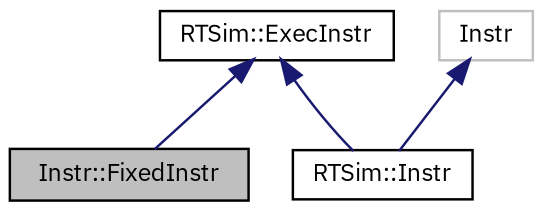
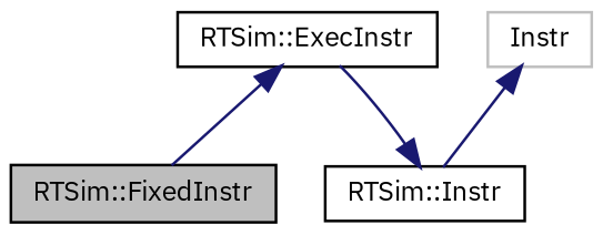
  digraph {
    fontname="IBM Plex Sans"
    node [color=black fillcolor=white fontname="IBM Plex Sans" fontsize=10 shape=record style=filled]
    edge [color=midnightblue dir=back fontname="IBM Plex Sans" fontsize=10 labelfontname=Helvetica labelfontsize=10 style=solid]
-   n1 [fillcolor=grey75 fontcolor=black height=0.2 label="Instr::FixedInstr" width=0.4]
+   n1 [fillcolor=grey75 fontcolor=black height=0.2 label="RTSim::FixedInstr" width=0.4]
    n2 [height=0.2 label="RTSim::ExecInstr" width=0.4]
    n3 [height=0.2 label="RTSim::Instr" width=0.4]
    n4 [color=grey75 height=0.2 label=Instr width=0.4]
    n2 -> n1
-   n2 -> n3
+   n3 -> n2
    n4 -> n3
  }
